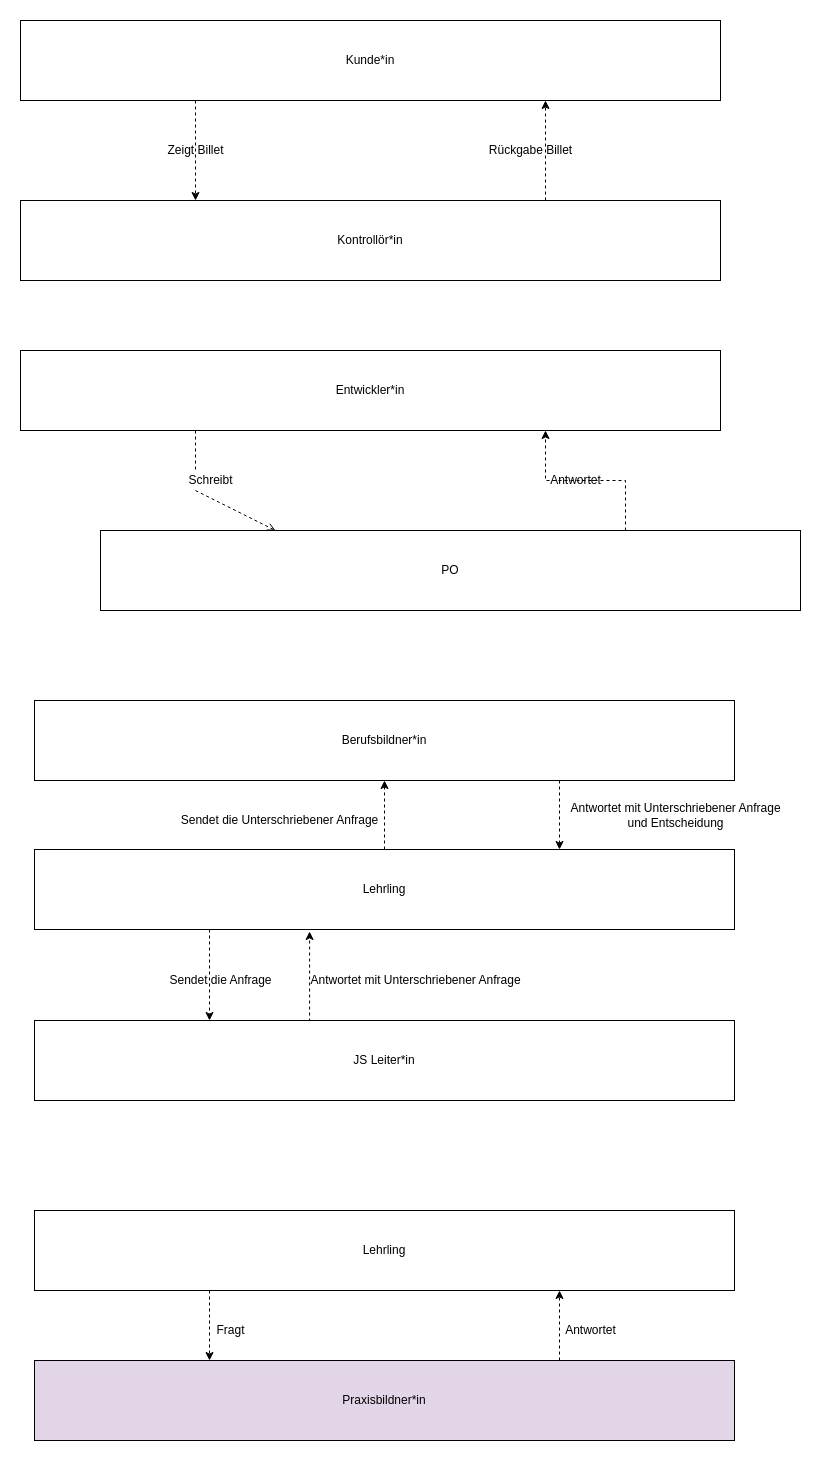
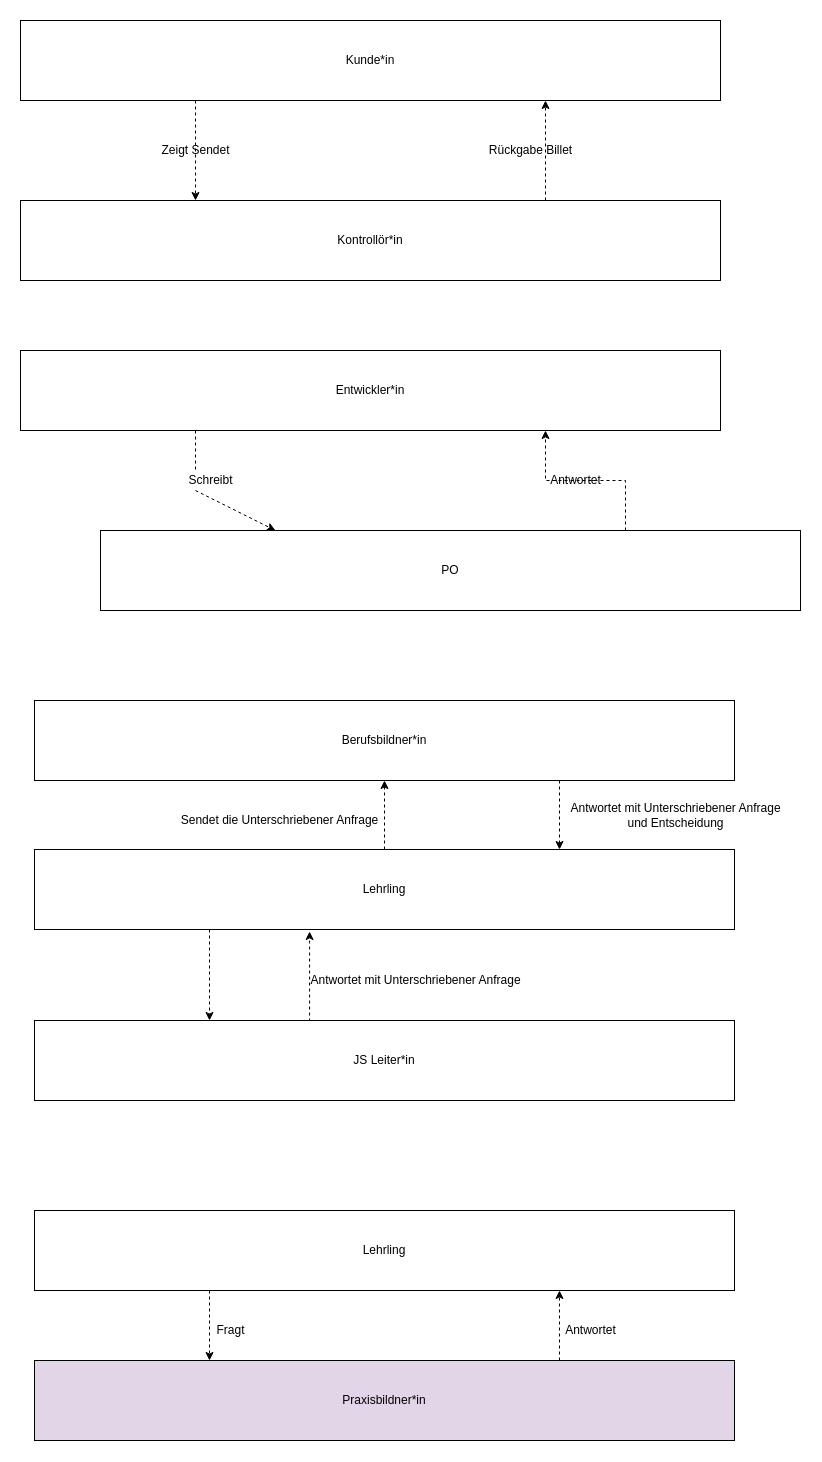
  <mxCell id="0" />
  <mxCell id="1" parent="0" />
  <mxCell id="2" value="Kunde*in" style="rounded=0;whiteSpace=wrap;html=1;" vertex="1" parent="1"><mxGeometry x="20" y="20" width="700" height="80" as="geometry" /></mxCell>
  <mxCell id="3" style="edgeStyle=orthogonalEdgeStyle;rounded=0;orthogonalLoop=1;jettySize=auto;html=1;exitX=0.75;exitY=0;exitDx=0;exitDy=0;entryX=0.75;entryY=1;entryDx=0;entryDy=0;dashed=1;" edge="1" parent="1" source="4" target="2"><mxGeometry relative="1" as="geometry" /></mxCell>
  <mxCell id="4" value="Kontrollör*in" style="rounded=0;whiteSpace=wrap;html=1;" vertex="1" parent="1"><mxGeometry x="20" y="200" width="700" height="80" as="geometry" /></mxCell>
  <mxCell id="5" value="" style="endArrow=classic;html=1;rounded=0;exitX=0.25;exitY=1;exitDx=0;exitDy=0;entryX=0.25;entryY=0;entryDx=0;entryDy=0;dashed=1;" edge="1" parent="1" source="2" target="4"><mxGeometry width="50" height="50" relative="1" as="geometry"><mxPoint x="360" y="430" as="sourcePoint" /><mxPoint x="410" y="380" as="targetPoint" /></mxGeometry></mxCell>
- <mxCell id="6" value="Zeigt Billet" style="text;html=1;align=center;verticalAlign=middle;resizable=0;points=[];autosize=1;strokeColor=none;fillColor=none;" vertex="1" parent="1"><mxGeometry x="160" y="140" width="70" height="20" as="geometry" /></mxCell>
+ <mxCell id="6" value="Zeigt Sendet" style="text;html=1;align=center;verticalAlign=middle;resizable=0;points=[];autosize=1;strokeColor=none;fillColor=none;" vertex="1" parent="1"><mxGeometry x="160" y="140" width="70" height="20" as="geometry" /></mxCell>
  <mxCell id="7" value="Rückgabe Billet" style="text;html=1;align=center;verticalAlign=middle;resizable=0;points=[];autosize=1;strokeColor=none;fillColor=none;" vertex="1" parent="1"><mxGeometry x="480" y="140" width="100" height="20" as="geometry" /></mxCell>
  <mxCell id="8" value="Entwickler*in" style="rounded=0;whiteSpace=wrap;html=1;" vertex="1" parent="1"><mxGeometry x="20" y="350" width="700" height="80" as="geometry" /></mxCell>
  <mxCell id="9" style="edgeStyle=orthogonalEdgeStyle;rounded=0;orthogonalLoop=1;jettySize=auto;html=1;exitX=0.75;exitY=0;exitDx=0;exitDy=0;entryX=0.75;entryY=1;entryDx=0;entryDy=0;dashed=1;" edge="1" parent="1" source="10" target="8"><mxGeometry relative="1" as="geometry" /></mxCell>
  <mxCell id="10" value="PO" style="rounded=0;whiteSpace=wrap;html=1;" vertex="1" parent="1"><mxGeometry x="100" y="530" width="700" height="80" as="geometry" /></mxCell>
- <mxCell id="11" value="" style="endArrow=open;html=1;rounded=0;exitX=0.25;exitY=1;exitDx=0;exitDy=0;entryX=0.25;entryY=0;entryDx=0;entryDy=0;dashed=1;startArrow=none;" edge="1" parent="1" source="13" target="10"><mxGeometry width="50" height="50" relative="1" as="geometry"><mxPoint x="360" y="760" as="sourcePoint" /><mxPoint x="410" y="710" as="targetPoint" /></mxGeometry></mxCell>
+ <mxCell id="11" value="" style="endArrow=classic;html=1;rounded=0;exitX=0.25;exitY=1;exitDx=0;exitDy=0;entryX=0.25;entryY=0;entryDx=0;entryDy=0;dashed=1;startArrow=none;" edge="1" parent="1" source="13" target="10"><mxGeometry width="50" height="50" relative="1" as="geometry"><mxPoint x="360" y="760" as="sourcePoint" /><mxPoint x="410" y="710" as="targetPoint" /></mxGeometry></mxCell>
  <mxCell id="12" value="Antwortet" style="text;html=1;align=center;verticalAlign=middle;resizable=0;points=[];autosize=1;strokeColor=none;fillColor=none;" vertex="1" parent="1"><mxGeometry x="540" y="470" width="70" height="20" as="geometry" /></mxCell>
  <mxCell id="13" value="Schreibt" style="text;html=1;align=center;verticalAlign=middle;resizable=0;points=[];autosize=1;strokeColor=none;fillColor=none;" vertex="1" parent="1"><mxGeometry x="180" y="470" width="60" height="20" as="geometry" /></mxCell>
  <mxCell id="14" value="" style="endArrow=none;html=1;rounded=0;exitX=0.25;exitY=1;exitDx=0;exitDy=0;entryX=0.25;entryY=0;entryDx=0;entryDy=0;dashed=1;" edge="1" parent="1" source="8" target="13"><mxGeometry width="50" height="50" relative="1" as="geometry"><mxPoint x="195" y="430" as="sourcePoint" /><mxPoint x="195" y="530" as="targetPoint" /></mxGeometry></mxCell>
  <mxCell id="15" style="edgeStyle=orthogonalEdgeStyle;rounded=0;orthogonalLoop=1;jettySize=auto;html=1;exitX=0.5;exitY=0;exitDx=0;exitDy=0;entryX=0.5;entryY=1;entryDx=0;entryDy=0;dashed=1;" edge="1" parent="1" source="17" target="22"><mxGeometry relative="1" as="geometry" /></mxCell>
  <mxCell id="16" style="edgeStyle=orthogonalEdgeStyle;rounded=0;orthogonalLoop=1;jettySize=auto;html=1;exitX=0.25;exitY=1;exitDx=0;exitDy=0;entryX=0.25;entryY=0;entryDx=0;entryDy=0;dashed=1;" edge="1" parent="1" source="17" target="19"><mxGeometry relative="1" as="geometry" /></mxCell>
  <mxCell id="17" value="Lehrling" style="rounded=0;whiteSpace=wrap;html=1;" vertex="1" parent="1"><mxGeometry x="34" y="849" width="700" height="80" as="geometry" /></mxCell>
  <mxCell id="18" style="edgeStyle=orthogonalEdgeStyle;rounded=0;orthogonalLoop=1;jettySize=auto;html=1;exitX=0.393;exitY=0.013;exitDx=0;exitDy=0;entryX=0.393;entryY=1.025;entryDx=0;entryDy=0;dashed=1;entryPerimeter=0;exitPerimeter=0;" edge="1" parent="1" source="19" target="17"><mxGeometry relative="1" as="geometry" /></mxCell>
  <mxCell id="19" value="JS Leiter*in" style="rounded=0;whiteSpace=wrap;html=1;" vertex="1" parent="1"><mxGeometry x="34" y="1020" width="700" height="80" as="geometry" /></mxCell>
  <mxCell id="20" value="Antwortet mit Unterschriebener Anfrage" style="text;html=1;align=center;verticalAlign=middle;resizable=0;points=[];autosize=1;strokeColor=none;fillColor=none;" vertex="1" parent="1"><mxGeometry x="300" y="970" width="230" height="20" as="geometry" /></mxCell>
  <mxCell id="21" style="edgeStyle=orthogonalEdgeStyle;rounded=0;orthogonalLoop=1;jettySize=auto;html=1;exitX=0.75;exitY=1;exitDx=0;exitDy=0;entryX=0.75;entryY=0;entryDx=0;entryDy=0;dashed=1;" edge="1" parent="1" source="22" target="17"><mxGeometry relative="1" as="geometry" /></mxCell>
  <mxCell id="22" value="Berufsbildner*in" style="rounded=0;whiteSpace=wrap;html=1;" vertex="1" parent="1"><mxGeometry x="34" y="700" width="700" height="80" as="geometry" /></mxCell>
- <mxCell id="23" value="Sendet die Anfrage" style="text;html=1;align=center;verticalAlign=middle;resizable=0;points=[];autosize=1;strokeColor=none;fillColor=none;" vertex="1" parent="1"><mxGeometry x="160" y="970" width="120" height="20" as="geometry" /></mxCell>
  <mxCell id="24" value="Sendet die Unterschriebener Anfrage" style="text;html=1;align=center;verticalAlign=middle;resizable=0;points=[];autosize=1;strokeColor=none;fillColor=none;" vertex="1" parent="1"><mxGeometry x="174" y="810" width="210" height="20" as="geometry" /></mxCell>
  <mxCell id="25" value="Antwortet mit Unterschriebener Anfrage&lt;br&gt;und Entscheidung" style="text;html=1;align=center;verticalAlign=middle;resizable=0;points=[];autosize=1;strokeColor=none;fillColor=none;" vertex="1" parent="1"><mxGeometry x="560" y="800" width="230" height="30" as="geometry" /></mxCell>
  <mxCell id="26" style="edgeStyle=orthogonalEdgeStyle;rounded=0;orthogonalLoop=1;jettySize=auto;html=1;exitX=0.25;exitY=1;exitDx=0;exitDy=0;entryX=0.25;entryY=0;entryDx=0;entryDy=0;dashed=1;" edge="1" parent="1" source="27" target="29"><mxGeometry relative="1" as="geometry" /></mxCell>
  <mxCell id="27" value="Lehrling" style="rounded=0;whiteSpace=wrap;html=1;" vertex="1" parent="1"><mxGeometry x="34" y="1210" width="700" height="80" as="geometry" /></mxCell>
  <mxCell id="28" style="edgeStyle=orthogonalEdgeStyle;rounded=0;orthogonalLoop=1;jettySize=auto;html=1;exitX=0.75;exitY=0;exitDx=0;exitDy=0;entryX=0.75;entryY=1;entryDx=0;entryDy=0;dashed=1;" edge="1" parent="1" source="29" target="27"><mxGeometry relative="1" as="geometry" /></mxCell>
  <mxCell id="29" value="Praxisbildner*in" style="rounded=0;whiteSpace=wrap;html=1;fillColor=#e1d5e7;" vertex="1" parent="1"><mxGeometry x="34" y="1360" width="700" height="80" as="geometry" /></mxCell>
  <mxCell id="30" value="Fragt" style="text;html=1;align=center;verticalAlign=middle;resizable=0;points=[];autosize=1;strokeColor=none;fillColor=none;" vertex="1" parent="1"><mxGeometry x="210" y="1320" width="40" height="20" as="geometry" /></mxCell>
  <mxCell id="31" value="Antwortet" style="text;html=1;align=center;verticalAlign=middle;resizable=0;points=[];autosize=1;strokeColor=none;fillColor=none;" vertex="1" parent="1"><mxGeometry x="555" y="1320" width="70" height="20" as="geometry" /></mxCell>
